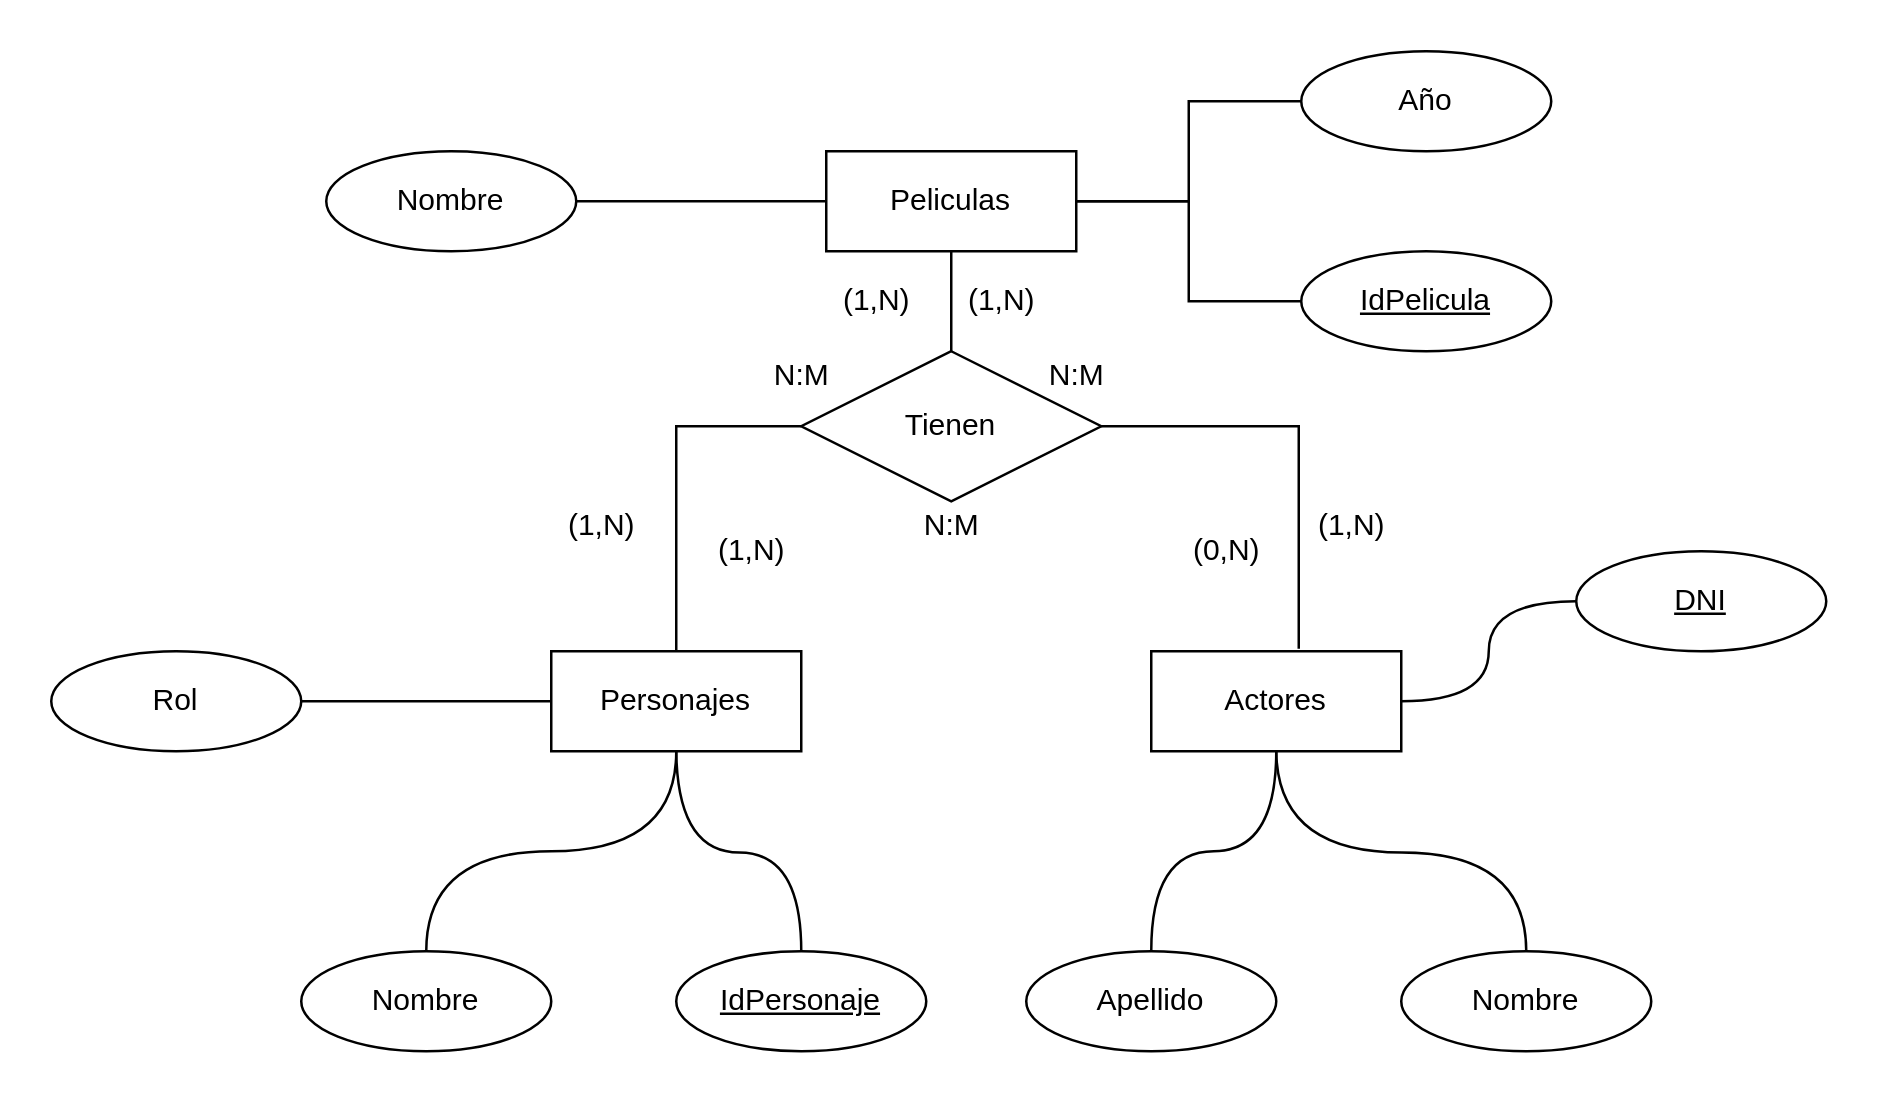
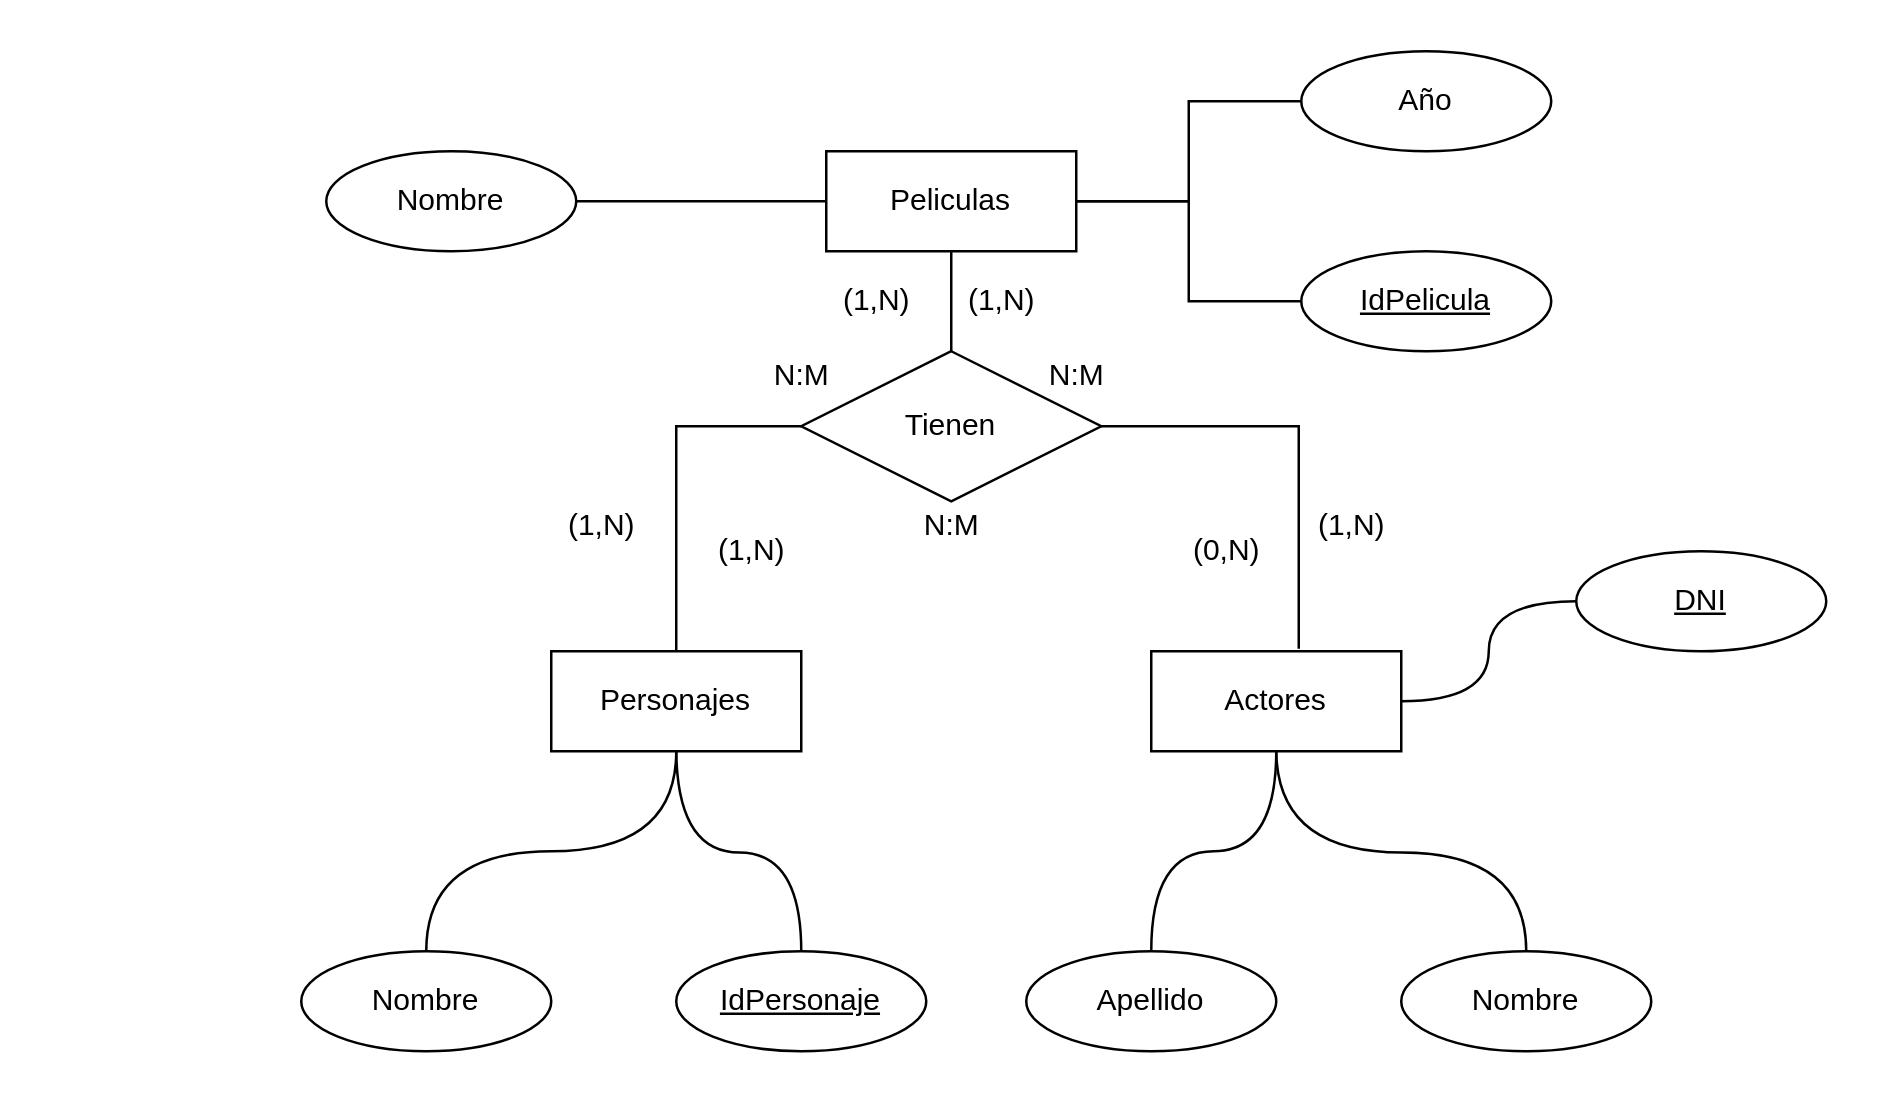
  <mxCell id="0" />
  <mxCell id="1" parent="0" />
  <mxCell id="2" style="edgeStyle=orthogonalEdgeStyle;curved=1;rounded=0;orthogonalLoop=1;jettySize=auto;html=1;entryX=0;entryY=0.5;entryDx=0;entryDy=0;endArrow=none;endFill=0;" edge="1" parent="1" source="3" target="8"><mxGeometry relative="1" as="geometry" /></mxCell>
  <mxCell id="3" value="Actores" style="whiteSpace=wrap;html=1;align=center;" parent="1" vertex="1"><mxGeometry x="460" y="260" width="100" height="40" as="geometry" /></mxCell>
  <mxCell id="4" value="Personajes" style="whiteSpace=wrap;html=1;align=center;" parent="1" vertex="1"><mxGeometry x="220" y="260" width="100" height="40" as="geometry" /></mxCell>
  <mxCell id="5" style="edgeStyle=orthogonalEdgeStyle;rounded=0;orthogonalLoop=1;jettySize=auto;html=1;entryX=1;entryY=0.5;entryDx=0;entryDy=0;endArrow=none;endFill=0;" parent="1" source="7" target="20" edge="1"><mxGeometry relative="1" as="geometry" /></mxCell>
  <mxCell id="6" style="edgeStyle=orthogonalEdgeStyle;rounded=0;orthogonalLoop=1;jettySize=auto;html=1;entryX=0;entryY=0.5;entryDx=0;entryDy=0;endArrow=none;endFill=0;" parent="1" source="7" target="19" edge="1"><mxGeometry relative="1" as="geometry" /></mxCell>
  <mxCell id="7" value="Peliculas" style="whiteSpace=wrap;html=1;align=center;" parent="1" vertex="1"><mxGeometry x="330" y="60" width="100" height="40" as="geometry" /></mxCell>
  <mxCell id="8" value="&lt;u&gt;DNI&lt;/u&gt;" style="ellipse;whiteSpace=wrap;html=1;align=center;" parent="1" vertex="1"><mxGeometry x="630" y="220" width="100" height="40" as="geometry" /></mxCell>
  <mxCell id="9" style="edgeStyle=orthogonalEdgeStyle;curved=1;rounded=0;orthogonalLoop=1;jettySize=auto;html=1;endArrow=none;endFill=0;exitX=0.5;exitY=0;exitDx=0;exitDy=0;" edge="1" parent="1" source="10"><mxGeometry relative="1" as="geometry"><mxPoint x="510" y="300" as="targetPoint" /></mxGeometry></mxCell>
  <mxCell id="10" value="Nombre" style="ellipse;whiteSpace=wrap;html=1;align=center;" parent="1" vertex="1"><mxGeometry x="560" y="380" width="100" height="40" as="geometry" /></mxCell>
  <mxCell id="11" style="edgeStyle=orthogonalEdgeStyle;curved=1;rounded=0;orthogonalLoop=1;jettySize=auto;html=1;entryX=0.5;entryY=1;entryDx=0;entryDy=0;endArrow=none;endFill=0;" edge="1" parent="1" source="12" target="3"><mxGeometry relative="1" as="geometry" /></mxCell>
  <mxCell id="12" value="Apellido" style="ellipse;whiteSpace=wrap;html=1;align=center;" parent="1" vertex="1"><mxGeometry x="410" y="380" width="100" height="40" as="geometry" /></mxCell>
  <mxCell id="13" style="edgeStyle=orthogonalEdgeStyle;curved=1;rounded=0;orthogonalLoop=1;jettySize=auto;html=1;endArrow=none;endFill=0;" edge="1" parent="1" source="14"><mxGeometry relative="1" as="geometry"><mxPoint x="270" y="300" as="targetPoint" /></mxGeometry></mxCell>
  <mxCell id="14" value="&lt;u&gt;IdPersonaje&lt;/u&gt;" style="ellipse;whiteSpace=wrap;html=1;align=center;" parent="1" vertex="1"><mxGeometry x="270" y="380" width="100" height="40" as="geometry" /></mxCell>
  <mxCell id="15" style="edgeStyle=orthogonalEdgeStyle;rounded=0;orthogonalLoop=1;jettySize=auto;html=1;exitX=0.5;exitY=0;exitDx=0;exitDy=0;endArrow=none;endFill=0;curved=1;entryX=0.5;entryY=1;entryDx=0;entryDy=0;" edge="1" parent="1" source="16" target="4"><mxGeometry relative="1" as="geometry"><mxPoint x="220" y="320" as="targetPoint" /></mxGeometry></mxCell>
  <mxCell id="16" value="Nombre" style="ellipse;whiteSpace=wrap;html=1;align=center;" parent="1" vertex="1"><mxGeometry x="120" y="380" width="100" height="40" as="geometry" /></mxCell>
  <mxCell id="17" style="edgeStyle=orthogonalEdgeStyle;rounded=0;orthogonalLoop=1;jettySize=auto;html=1;entryX=1;entryY=0.5;entryDx=0;entryDy=0;endArrow=none;endFill=0;" parent="1" source="18" target="7" edge="1"><mxGeometry relative="1" as="geometry" /></mxCell>
  <mxCell id="18" value="&lt;u&gt;IdPelicula&lt;/u&gt;" style="ellipse;whiteSpace=wrap;html=1;align=center;" parent="1" vertex="1"><mxGeometry x="520" y="100" width="100" height="40" as="geometry" /></mxCell>
  <mxCell id="19" value="Año" style="ellipse;whiteSpace=wrap;html=1;align=center;" parent="1" vertex="1"><mxGeometry x="520" y="20" width="100" height="40" as="geometry" /></mxCell>
  <mxCell id="20" value="Nombre" style="ellipse;whiteSpace=wrap;html=1;align=center;" parent="1" vertex="1"><mxGeometry x="130" y="60" width="100" height="40" as="geometry" /></mxCell>
- <mxCell id="21" style="edgeStyle=orthogonalEdgeStyle;curved=1;rounded=0;orthogonalLoop=1;jettySize=auto;html=1;exitX=1;exitY=0.5;exitDx=0;exitDy=0;entryX=0;entryY=0.5;entryDx=0;entryDy=0;endArrow=none;endFill=0;" edge="1" parent="1" source="22" target="4"><mxGeometry relative="1" as="geometry" /></mxCell>
- <mxCell id="22" value="Rol" style="ellipse;whiteSpace=wrap;html=1;align=center;" parent="1" vertex="1"><mxGeometry x="20" y="260" width="100" height="40" as="geometry" /></mxCell>
  <mxCell id="23" style="edgeStyle=orthogonalEdgeStyle;rounded=0;orthogonalLoop=1;jettySize=auto;html=1;entryX=0.5;entryY=1;entryDx=0;entryDy=0;endArrow=none;endFill=0;" parent="1" source="26" target="7" edge="1"><mxGeometry relative="1" as="geometry" /></mxCell>
  <mxCell id="24" style="edgeStyle=orthogonalEdgeStyle;rounded=0;orthogonalLoop=1;jettySize=auto;html=1;entryX=0.5;entryY=0;entryDx=0;entryDy=0;endArrow=none;endFill=0;exitX=0;exitY=0.5;exitDx=0;exitDy=0;" parent="1" source="26" target="4" edge="1"><mxGeometry relative="1" as="geometry" /></mxCell>
  <mxCell id="25" style="edgeStyle=orthogonalEdgeStyle;rounded=0;orthogonalLoop=1;jettySize=auto;html=1;entryX=0.59;entryY=-0.025;entryDx=0;entryDy=0;entryPerimeter=0;endArrow=none;endFill=0;" parent="1" source="26" target="3" edge="1"><mxGeometry relative="1" as="geometry" /></mxCell>
  <mxCell id="26" value="Tienen" style="shape=rhombus;perimeter=rhombusPerimeter;whiteSpace=wrap;html=1;align=center;" parent="1" vertex="1"><mxGeometry x="320" y="140" width="120" height="60" as="geometry" /></mxCell>
  <mxCell id="27" value="(1,N)" style="text;html=1;align=center;verticalAlign=middle;resizable=0;points=[];autosize=1;" vertex="1" parent="1"><mxGeometry x="220" y="200" width="40" height="20" as="geometry" /></mxCell>
  <mxCell id="28" value="(1,N)" style="text;html=1;align=center;verticalAlign=middle;resizable=0;points=[];autosize=1;" vertex="1" parent="1"><mxGeometry x="330" y="110" width="40" height="20" as="geometry" /></mxCell>
  <mxCell id="29" value="N:M" style="text;html=1;align=center;verticalAlign=middle;resizable=0;points=[];autosize=1;" vertex="1" parent="1"><mxGeometry x="300" y="140" width="40" height="20" as="geometry" /></mxCell>
  <mxCell id="30" value="(1,N)" style="text;html=1;align=center;verticalAlign=middle;resizable=0;points=[];autosize=1;" vertex="1" parent="1"><mxGeometry x="520" y="200" width="40" height="20" as="geometry" /></mxCell>
  <mxCell id="31" value="(1,N)" style="text;html=1;align=center;verticalAlign=middle;resizable=0;points=[];autosize=1;" vertex="1" parent="1"><mxGeometry x="380" y="110" width="40" height="20" as="geometry" /></mxCell>
  <mxCell id="32" value="N:M" style="text;html=1;align=center;verticalAlign=middle;resizable=0;points=[];autosize=1;" vertex="1" parent="1"><mxGeometry x="410" y="140" width="40" height="20" as="geometry" /></mxCell>
  <mxCell id="33" value="(1,N)" style="text;html=1;align=center;verticalAlign=middle;resizable=0;points=[];autosize=1;" vertex="1" parent="1"><mxGeometry x="280" y="210" width="40" height="20" as="geometry" /></mxCell>
  <mxCell id="34" value="(0,N)" style="text;html=1;align=center;verticalAlign=middle;resizable=0;points=[];autosize=1;" vertex="1" parent="1"><mxGeometry x="470" y="210" width="40" height="20" as="geometry" /></mxCell>
  <mxCell id="35" value="N:M" style="text;html=1;align=center;verticalAlign=middle;resizable=0;points=[];autosize=1;" vertex="1" parent="1"><mxGeometry x="360" y="200" width="40" height="20" as="geometry" /></mxCell>
